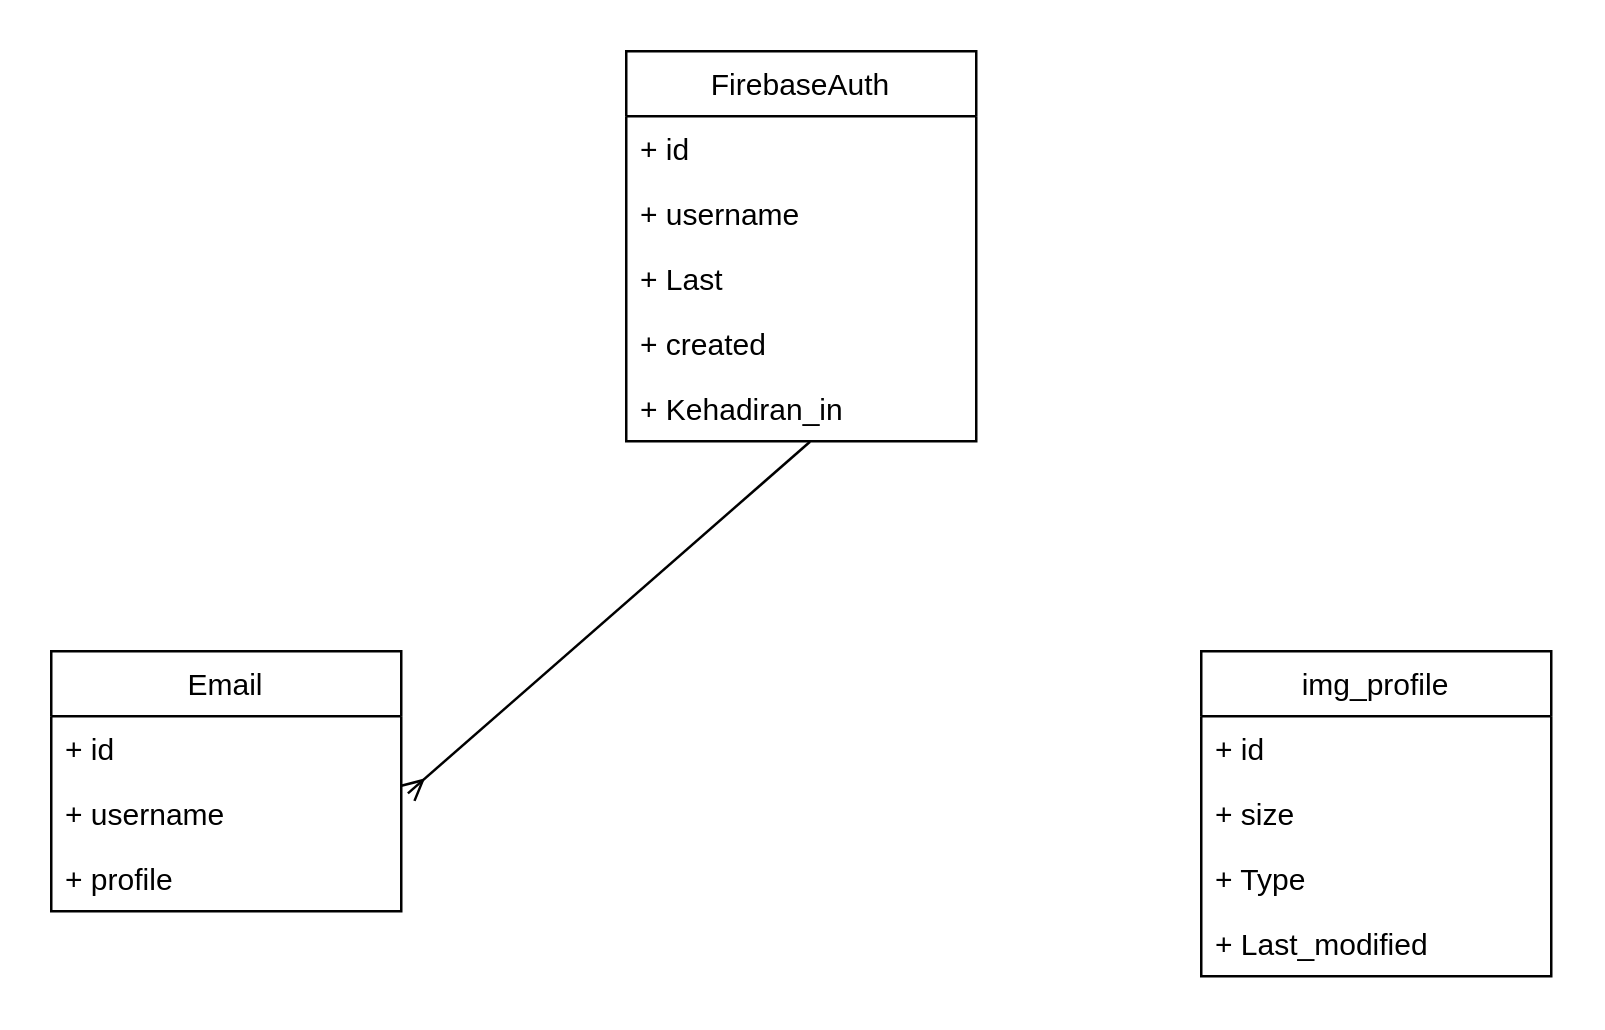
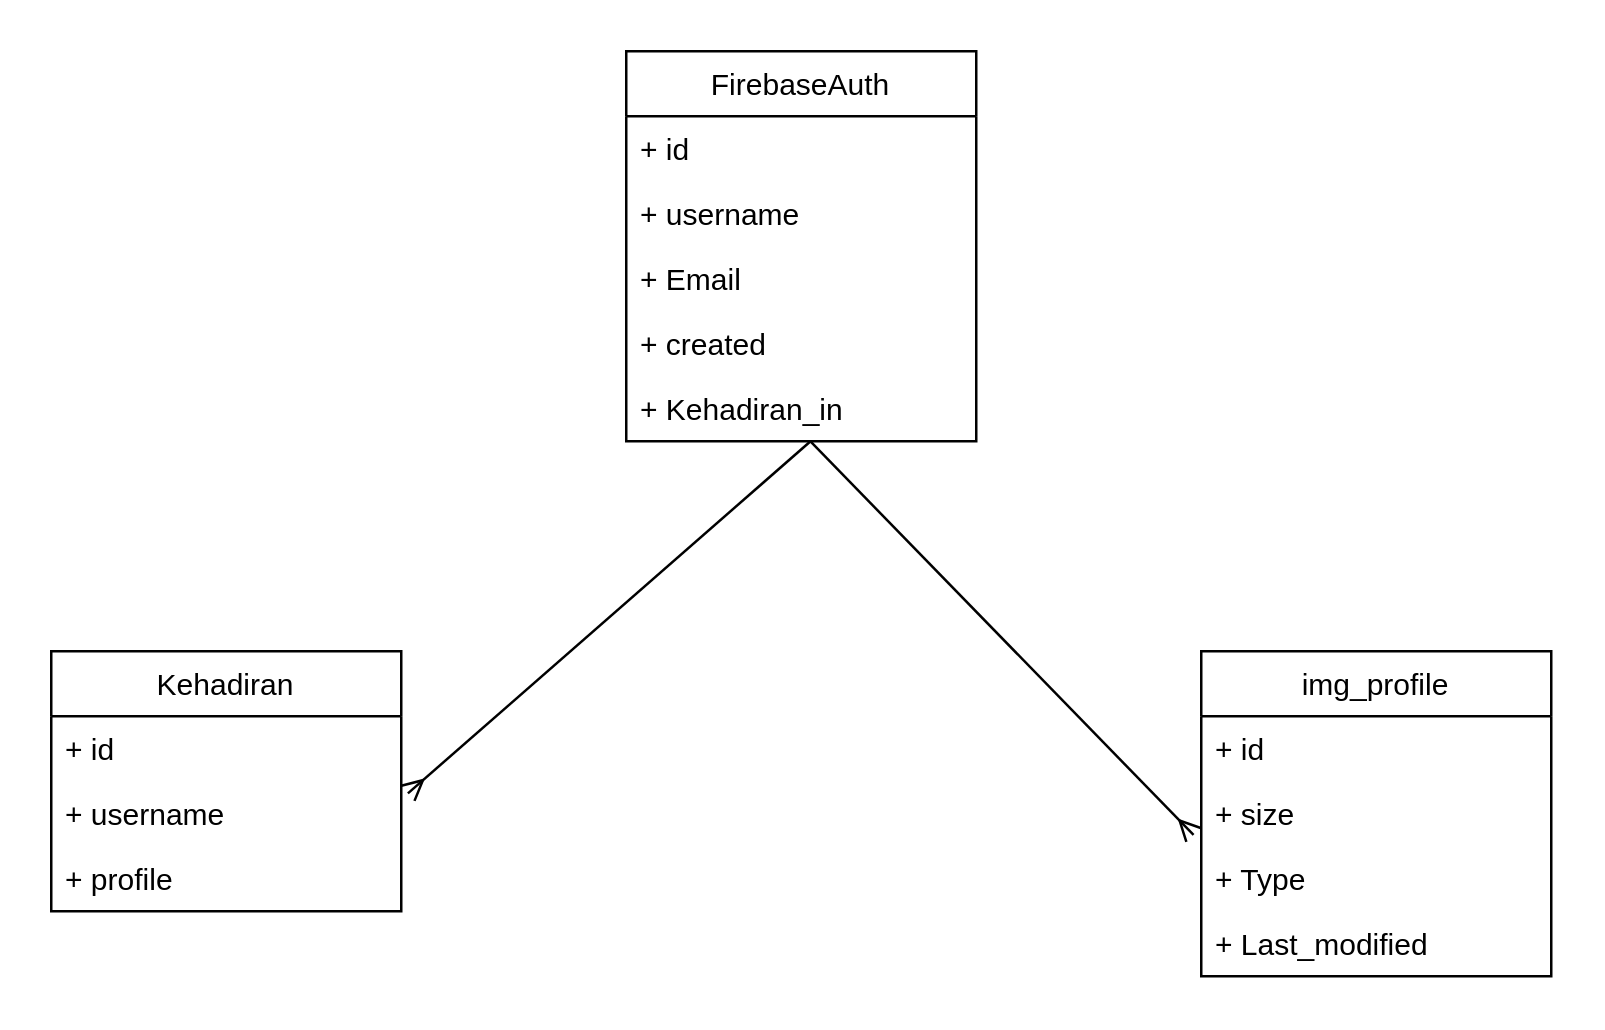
  <mxCell id="0" />
  <mxCell id="1" parent="0" />
  <mxCell id="2" value="FirebaseAuth" style="swimlane;fontStyle=0;childLayout=stackLayout;horizontal=1;startSize=26;fillColor=none;horizontalStack=0;resizeParent=1;resizeParentMax=0;resizeLast=0;collapsible=1;marginBottom=0;" vertex="1" parent="1"><mxGeometry x="250" y="20" width="140" height="156" as="geometry" /></mxCell>
  <mxCell id="3" value="+ id" style="text;strokeColor=none;fillColor=none;align=left;verticalAlign=top;spacingLeft=4;spacingRight=4;overflow=hidden;rotatable=0;points=[[0,0.5],[1,0.5]];portConstraint=eastwest;" vertex="1" parent="2"><mxGeometry y="26" width="140" height="26" as="geometry" /></mxCell>
  <mxCell id="4" value="+ username" style="text;strokeColor=none;fillColor=none;align=left;verticalAlign=top;spacingLeft=4;spacingRight=4;overflow=hidden;rotatable=0;points=[[0,0.5],[1,0.5]];portConstraint=eastwest;" vertex="1" parent="2"><mxGeometry y="52" width="140" height="26" as="geometry" /></mxCell>
- <mxCell id="5" value="+ Last" style="text;strokeColor=none;fillColor=none;align=left;verticalAlign=top;spacingLeft=4;spacingRight=4;overflow=hidden;rotatable=0;points=[[0,0.5],[1,0.5]];portConstraint=eastwest;" vertex="1" parent="2"><mxGeometry y="78" width="140" height="26" as="geometry" /></mxCell>
+ <mxCell id="5" value="+ Email" style="text;strokeColor=none;fillColor=none;align=left;verticalAlign=top;spacingLeft=4;spacingRight=4;overflow=hidden;rotatable=0;points=[[0,0.5],[1,0.5]];portConstraint=eastwest;" vertex="1" parent="2"><mxGeometry y="78" width="140" height="26" as="geometry" /></mxCell>
  <mxCell id="6" value="+ created" style="text;strokeColor=none;fillColor=none;align=left;verticalAlign=top;spacingLeft=4;spacingRight=4;overflow=hidden;rotatable=0;points=[[0,0.5],[1,0.5]];portConstraint=eastwest;" vertex="1" parent="2"><mxGeometry y="104" width="140" height="26" as="geometry" /></mxCell>
  <mxCell id="7" value="+ Kehadiran_in" style="text;strokeColor=none;fillColor=none;align=left;verticalAlign=top;spacingLeft=4;spacingRight=4;overflow=hidden;rotatable=0;points=[[0,0.5],[1,0.5]];portConstraint=eastwest;" vertex="1" parent="2"><mxGeometry y="130" width="140" height="26" as="geometry" /></mxCell>
- <mxCell id="8" value="Email" style="swimlane;fontStyle=0;childLayout=stackLayout;horizontal=1;startSize=26;fillColor=none;horizontalStack=0;resizeParent=1;resizeParentMax=0;resizeLast=0;collapsible=1;marginBottom=0;" vertex="1" parent="1"><mxGeometry x="20" y="260" width="140" height="104" as="geometry" /></mxCell>
+ <mxCell id="8" value="Kehadiran" style="swimlane;fontStyle=0;childLayout=stackLayout;horizontal=1;startSize=26;fillColor=none;horizontalStack=0;resizeParent=1;resizeParentMax=0;resizeLast=0;collapsible=1;marginBottom=0;" vertex="1" parent="1"><mxGeometry x="20" y="260" width="140" height="104" as="geometry" /></mxCell>
  <mxCell id="9" value="+ id" style="text;strokeColor=none;fillColor=none;align=left;verticalAlign=top;spacingLeft=4;spacingRight=4;overflow=hidden;rotatable=0;points=[[0,0.5],[1,0.5]];portConstraint=eastwest;" vertex="1" parent="8"><mxGeometry y="26" width="140" height="26" as="geometry" /></mxCell>
  <mxCell id="10" value="+ username" style="text;strokeColor=none;fillColor=none;align=left;verticalAlign=top;spacingLeft=4;spacingRight=4;overflow=hidden;rotatable=0;points=[[0,0.5],[1,0.5]];portConstraint=eastwest;" vertex="1" parent="8"><mxGeometry y="52" width="140" height="26" as="geometry" /></mxCell>
  <mxCell id="11" value="+ profile" style="text;strokeColor=none;fillColor=none;align=left;verticalAlign=top;spacingLeft=4;spacingRight=4;overflow=hidden;rotatable=0;points=[[0,0.5],[1,0.5]];portConstraint=eastwest;" vertex="1" parent="8"><mxGeometry y="78" width="140" height="26" as="geometry" /></mxCell>
  <mxCell id="12" value="img_profile" style="swimlane;fontStyle=0;childLayout=stackLayout;horizontal=1;startSize=26;fillColor=none;horizontalStack=0;resizeParent=1;resizeParentMax=0;resizeLast=0;collapsible=1;marginBottom=0;" vertex="1" parent="1"><mxGeometry x="480" y="260" width="140" height="130" as="geometry" /></mxCell>
  <mxCell id="13" value="+ id" style="text;strokeColor=none;fillColor=none;align=left;verticalAlign=top;spacingLeft=4;spacingRight=4;overflow=hidden;rotatable=0;points=[[0,0.5],[1,0.5]];portConstraint=eastwest;" vertex="1" parent="12"><mxGeometry y="26" width="140" height="26" as="geometry" /></mxCell>
  <mxCell id="14" value="+ size" style="text;strokeColor=none;fillColor=none;align=left;verticalAlign=top;spacingLeft=4;spacingRight=4;overflow=hidden;rotatable=0;points=[[0,0.5],[1,0.5]];portConstraint=eastwest;" vertex="1" parent="12"><mxGeometry y="52" width="140" height="26" as="geometry" /></mxCell>
  <mxCell id="15" value="+ Type" style="text;strokeColor=none;fillColor=none;align=left;verticalAlign=top;spacingLeft=4;spacingRight=4;overflow=hidden;rotatable=0;points=[[0,0.5],[1,0.5]];portConstraint=eastwest;" vertex="1" parent="12"><mxGeometry y="78" width="140" height="26" as="geometry" /></mxCell>
  <mxCell id="16" value="+ Last_modified" style="text;strokeColor=none;fillColor=none;align=left;verticalAlign=top;spacingLeft=4;spacingRight=4;overflow=hidden;rotatable=0;points=[[0,0.5],[1,0.5]];portConstraint=eastwest;" vertex="1" parent="12"><mxGeometry y="104" width="140" height="26" as="geometry" /></mxCell>
  <mxCell id="17" value="" style="endArrow=ERmany;html=1;rounded=0;entryX=1.019;entryY=0.186;entryDx=0;entryDy=0;entryPerimeter=0;endFill=0;exitX=0.525;exitY=1.008;exitDx=0;exitDy=0;exitPerimeter=0;" edge="1" parent="1" source="7" target="10"><mxGeometry width="50" height="50" relative="1" as="geometry"><mxPoint x="320" y="180" as="sourcePoint" /><mxPoint x="370" y="140" as="targetPoint" /></mxGeometry></mxCell>
+ <mxCell id="18" value="" style="endArrow=ERmany;html=1;rounded=0;entryX=-0.022;entryY=0.826;entryDx=0;entryDy=0;entryPerimeter=0;exitX=0.527;exitY=1.006;exitDx=0;exitDy=0;exitPerimeter=0;endFill=0;" edge="1" parent="1" source="7" target="14"><mxGeometry width="50" height="50" relative="1" as="geometry"><mxPoint x="330" y="180" as="sourcePoint" /><mxPoint x="370" y="220" as="targetPoint" /></mxGeometry></mxCell>
